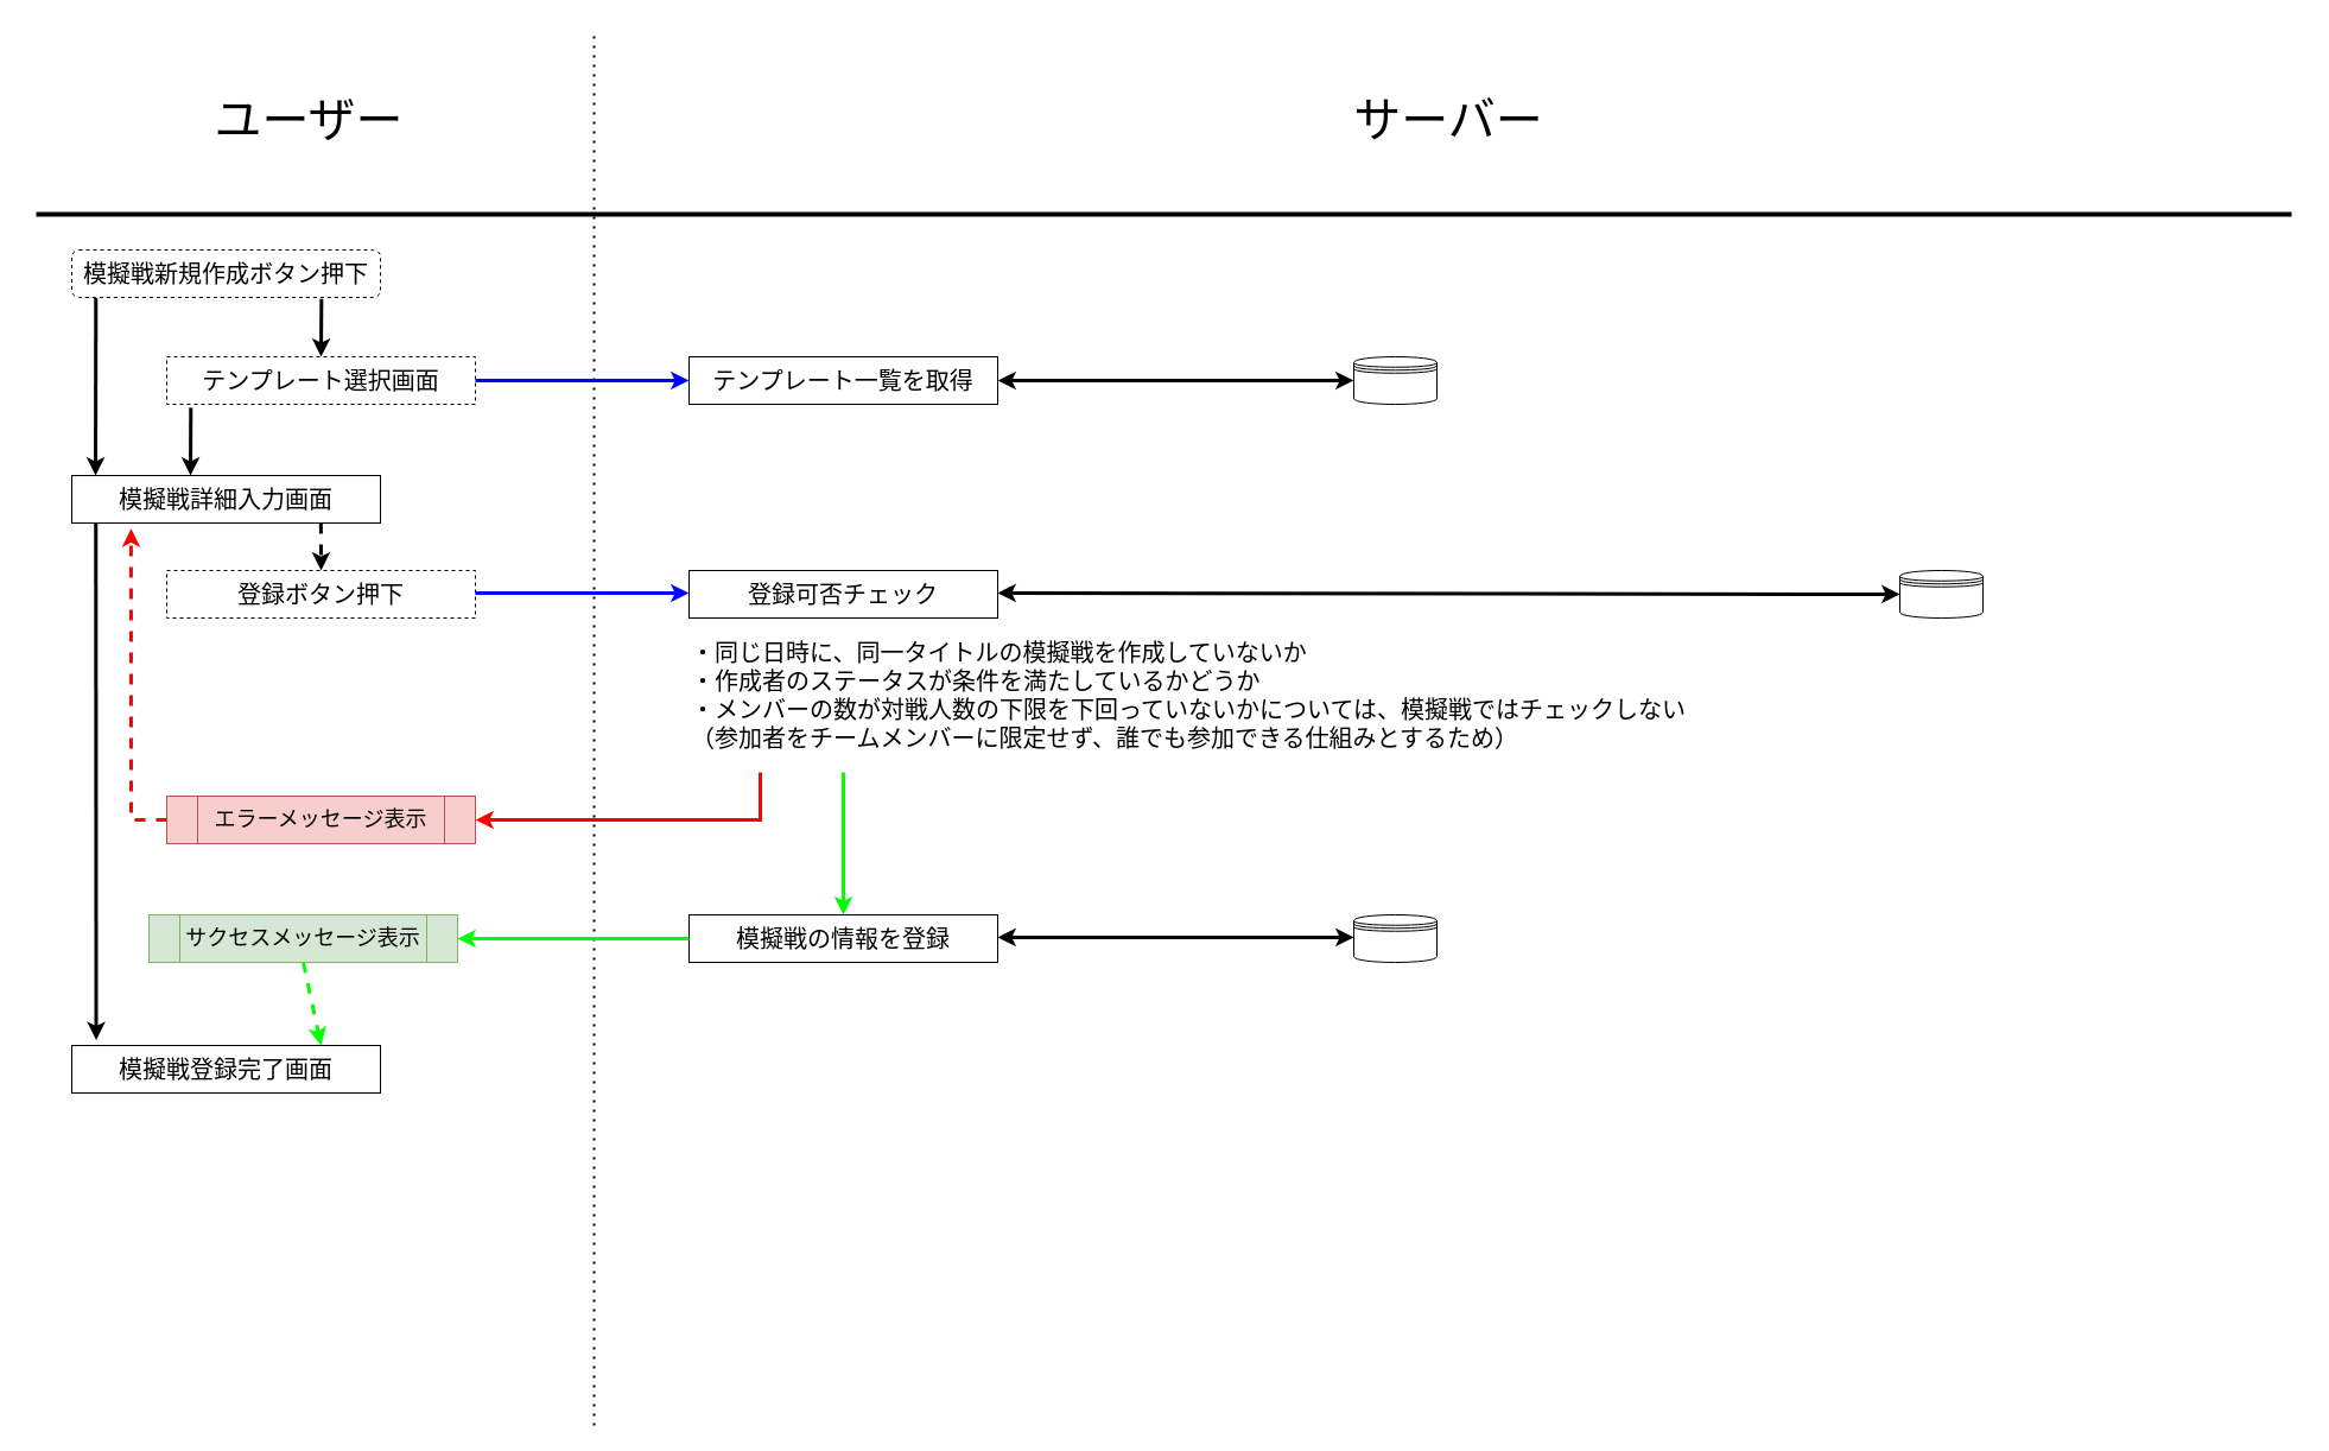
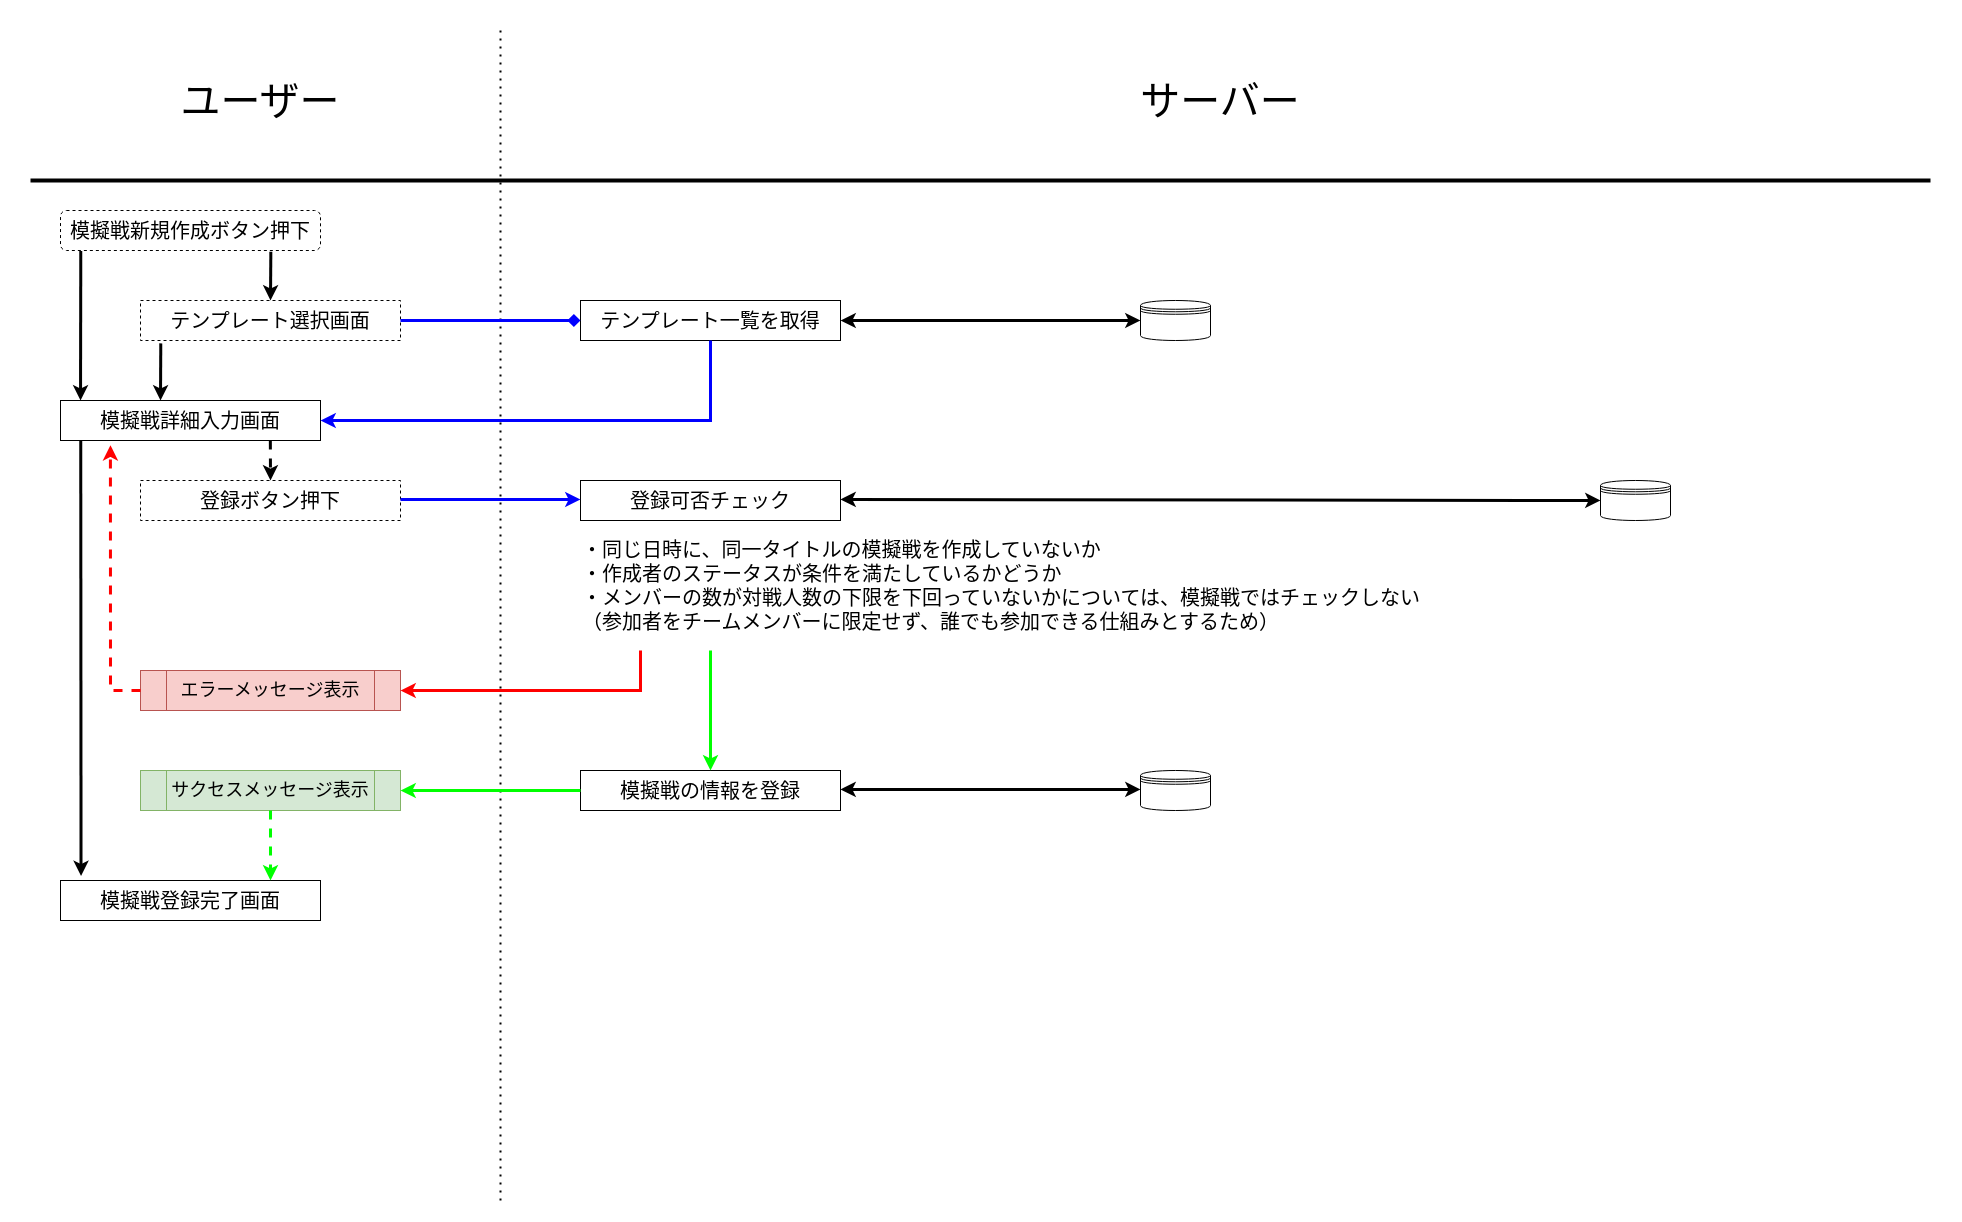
  <mxCell id="0" />
  <mxCell id="1" parent="0" />
  <mxCell id="2" value="" style="endArrow=none;html=1;rounded=0;strokeWidth=4;" parent="1" edge="1"><mxGeometry width="50" height="50" relative="1" as="geometry"><mxPoint x="30" y="180" as="sourcePoint" /><mxPoint x="1930" y="180" as="targetPoint" /></mxGeometry></mxCell>
  <mxCell id="3" value="" style="endArrow=none;dashed=1;html=1;dashPattern=1 3;strokeWidth=2;rounded=0;" parent="1" edge="1"><mxGeometry width="50" height="50" relative="1" as="geometry"><mxPoint x="500" y="1200" as="sourcePoint" /><mxPoint x="500" y="30" as="targetPoint" /></mxGeometry></mxCell>
  <mxCell id="4" value="ユーザー" style="text;html=1;strokeColor=none;fillColor=none;align=center;verticalAlign=middle;whiteSpace=wrap;rounded=0;fontSize=40;" parent="1" vertex="1"><mxGeometry width="480" height="160" as="geometry" x="20" y="20" /></mxCell>
  <mxCell id="5" value="サーバー" style="text;html=1;strokeColor=none;fillColor=none;align=center;verticalAlign=middle;whiteSpace=wrap;rounded=0;fontSize=40;" parent="1" vertex="1"><mxGeometry x="500" width="1440" height="160" as="geometry" y="20" /></mxCell>
  <mxCell id="6" value="模擬戦新規作成ボタン押下" style="whiteSpace=wrap;html=1;fontSize=20;dashed=1;rounded=1;" vertex="1" parent="1"><mxGeometry x="60" y="210" width="260" height="40" as="geometry" /></mxCell>
  <mxCell id="7" value="テンプレート選択画面" style="rounded=0;whiteSpace=wrap;html=1;fontSize=20;dashed=1;" vertex="1" parent="1"><mxGeometry x="140" y="300" width="260" height="40" as="geometry" /></mxCell>
  <mxCell id="8" value="" style="endArrow=classic;html=1;rounded=0;fontSize=20;strokeColor=#000000;strokeWidth=3;entryX=0.5;entryY=0;entryDx=0;entryDy=0;exitX=0.809;exitY=1.029;exitDx=0;exitDy=0;exitPerimeter=0;" edge="1" parent="1" source="6" target="7"><mxGeometry width="50" height="50" relative="1" as="geometry"><mxPoint x="350" y="210" as="sourcePoint" /><mxPoint x="570" y="310" as="targetPoint" /></mxGeometry></mxCell>
  <mxCell id="9" value="模擬戦詳細入力画面" style="rounded=0;whiteSpace=wrap;html=1;fontSize=20;" vertex="1" parent="1"><mxGeometry x="60" y="400" width="260" height="40" as="geometry" /></mxCell>
  <mxCell id="10" value="" style="endArrow=classic;html=1;rounded=0;fontSize=20;strokeColor=#000000;strokeWidth=3;entryX=0.077;entryY=0;entryDx=0;entryDy=0;entryPerimeter=0;exitX=0.078;exitY=1.014;exitDx=0;exitDy=0;exitPerimeter=0;" edge="1" parent="1" source="6" target="9"><mxGeometry width="50" height="50" relative="1" as="geometry"><mxPoint x="400" y="250" as="sourcePoint" /><mxPoint x="560" y="440" as="targetPoint" /></mxGeometry></mxCell>
  <mxCell id="11" value="" style="endArrow=classic;html=1;rounded=0;fontSize=20;strokeColor=#000000;strokeWidth=3;entryX=0.5;entryY=0;entryDx=0;entryDy=0;exitX=0.078;exitY=1.072;exitDx=0;exitDy=0;exitPerimeter=0;" edge="1" parent="1" source="7"><mxGeometry width="50" height="50" relative="1" as="geometry"><mxPoint x="160.34" y="351.16" as="sourcePoint" /><mxPoint x="160" y="400" as="targetPoint" /></mxGeometry></mxCell>
  <mxCell id="12" value="テンプレート一覧を取得" style="rounded=0;whiteSpace=wrap;html=1;fontSize=20;" vertex="1" parent="1"><mxGeometry x="580" y="300" width="260" height="40" as="geometry" /></mxCell>
- <mxCell id="13" value="" style="endArrow=classic;html=1;rounded=0;fontSize=15;strokeColor=#0000FF;strokeWidth=3;exitX=1;exitY=0.5;exitDx=0;exitDy=0;entryX=0;entryY=0.5;entryDx=0;entryDy=0;" edge="1" parent="1" source="7" target="12"><mxGeometry width="50" height="50" relative="1" as="geometry"><mxPoint x="620" y="470" as="sourcePoint" /><mxPoint x="720" y="390" as="targetPoint" /></mxGeometry></mxCell>
+ <mxCell id="13" value="" style="endArrow=diamond;html=1;rounded=0;fontSize=15;strokeColor=#0000FF;strokeWidth=3;exitX=1;exitY=0.5;exitDx=0;exitDy=0;entryX=0;entryY=0.5;entryDx=0;entryDy=0;" edge="1" parent="1" source="7" target="12"><mxGeometry width="50" height="50" relative="1" as="geometry"><mxPoint x="620" y="470" as="sourcePoint" /><mxPoint x="720" y="390" as="targetPoint" /></mxGeometry></mxCell>
  <mxCell id="14" value="" style="shape=datastore;whiteSpace=wrap;html=1;fontSize=15;" vertex="1" parent="1"><mxGeometry x="1140" y="300" width="70" height="40" as="geometry" /></mxCell>
  <mxCell id="15" value="" style="endArrow=classic;startArrow=classic;html=1;rounded=0;fontSize=15;strokeColor=#000000;strokeWidth=3;exitX=1;exitY=0.5;exitDx=0;exitDy=0;entryX=0;entryY=0.5;entryDx=0;entryDy=0;" edge="1" parent="1" source="12" target="14"><mxGeometry width="50" height="50" relative="1" as="geometry"><mxPoint x="1000" y="350" as="sourcePoint" /><mxPoint x="1050" y="300" as="targetPoint" /></mxGeometry></mxCell>
+ <mxCell id="16" value="" style="endArrow=classic;html=1;rounded=0;fontSize=15;strokeColor=#0000FF;strokeWidth=3;exitX=0.5;exitY=1;exitDx=0;exitDy=0;entryX=1;entryY=0.5;entryDx=0;entryDy=0;" edge="1" parent="1" source="12" target="9"><mxGeometry width="50" height="50" relative="1" as="geometry"><mxPoint x="790" y="510" as="sourcePoint" /><mxPoint x="840" y="460" as="targetPoint" /><Array as="points"><mxPoint x="710" y="420" /></Array></mxGeometry></mxCell>
  <mxCell id="17" value="登録ボタン押下" style="rounded=0;whiteSpace=wrap;html=1;fontSize=20;dashed=1;" vertex="1" parent="1"><mxGeometry x="140" y="480" width="260" height="40" as="geometry" /></mxCell>
  <mxCell id="18" value="登録可否チェック" style="rounded=0;whiteSpace=wrap;html=1;fontSize=20;" vertex="1" parent="1"><mxGeometry x="580" y="480" width="260" height="40" as="geometry" /></mxCell>
  <mxCell id="19" value="" style="endArrow=classic;html=1;rounded=0;fontSize=15;strokeColor=#0000FF;strokeWidth=3;exitX=1;exitY=0.5;exitDx=0;exitDy=0;entryX=0;entryY=0.5;entryDx=0;entryDy=0;" edge="1" parent="1"><mxGeometry width="50" height="50" relative="1" as="geometry"><mxPoint x="400" y="499" as="sourcePoint" /><mxPoint x="580" y="499" as="targetPoint" /></mxGeometry></mxCell>
  <mxCell id="20" value="・同じ日時に、同一タイトルの模擬戦を作成していないか&lt;br&gt;・作成者のステータスが条件を満たしているかどうか&lt;br&gt;・メンバーの数が対戦人数の下限を下回っていないかについては、模擬戦ではチェックしない&lt;br&gt;（参加者をチームメンバーに限定せず、誰でも参加できる仕組みとするため）" style="text;html=1;strokeColor=none;fillColor=none;align=left;verticalAlign=middle;whiteSpace=wrap;rounded=0;fontSize=20;" vertex="1" parent="1"><mxGeometry x="580" y="570" width="1010" height="30" as="geometry" /></mxCell>
  <mxCell id="21" value="エラーメッセージ表示" style="shape=process;whiteSpace=wrap;html=1;backgroundOutline=1;fontSize=18;fillColor=#f8cecc;strokeColor=#b85450;" vertex="1" parent="1"><mxGeometry x="140" y="670" width="260" height="40" as="geometry" /></mxCell>
  <mxCell id="22" value="" style="endArrow=classic;html=1;rounded=0;fontSize=20;strokeColor=#FF0000;strokeWidth=3;entryX=1;entryY=0.5;entryDx=0;entryDy=0;" edge="1" parent="1" target="21"><mxGeometry width="50" height="50" relative="1" as="geometry"><mxPoint x="640" y="650" as="sourcePoint" /><mxPoint x="840" y="400" as="targetPoint" /><Array as="points"><mxPoint x="640" y="690" /></Array></mxGeometry></mxCell>
  <mxCell id="23" value="" style="endArrow=classic;html=1;rounded=0;fontSize=20;strokeColor=#FF0000;strokeWidth=3;exitX=0;exitY=0.5;exitDx=0;exitDy=0;entryX=0.192;entryY=1.117;entryDx=0;entryDy=0;entryPerimeter=0;dashed=1;" edge="1" parent="1" source="21" target="9"><mxGeometry width="50" height="50" relative="1" as="geometry"><mxPoint x="660" y="310" as="sourcePoint" /><mxPoint x="710" y="260" as="targetPoint" /><Array as="points"><mxPoint x="110" y="690" /></Array></mxGeometry></mxCell>
  <mxCell id="24" value="" style="endArrow=classic;html=1;rounded=0;fontSize=20;strokeColor=#000000;strokeWidth=3;exitX=0.809;exitY=1.029;exitDx=0;exitDy=0;exitPerimeter=0;dashed=1;" edge="1" parent="1"><mxGeometry width="50" height="50" relative="1" as="geometry"><mxPoint x="269.84" y="440" as="sourcePoint" /><mxPoint x="270" y="480" as="targetPoint" /></mxGeometry></mxCell>
  <mxCell id="25" value="模擬戦の情報を登録" style="rounded=0;whiteSpace=wrap;html=1;fontSize=20;" vertex="1" parent="1"><mxGeometry x="580" y="770" width="260" height="40" as="geometry" /></mxCell>
  <mxCell id="26" value="" style="endArrow=classic;html=1;rounded=0;fontSize=20;strokeColor=#000000;strokeWidth=3;exitX=0.078;exitY=1.014;exitDx=0;exitDy=0;exitPerimeter=0;entryX=0.079;entryY=-0.113;entryDx=0;entryDy=0;entryPerimeter=0;" edge="1" parent="1" target="28"><mxGeometry width="50" height="50" relative="1" as="geometry"><mxPoint x="80.26" y="440" as="sourcePoint" /><mxPoint x="80" y="740" as="targetPoint" /></mxGeometry></mxCell>
- <mxCell id="27" value="サクセスメッセージ表示" style="shape=process;whiteSpace=wrap;html=1;backgroundOutline=1;fontSize=18;fillColor=#d5e8d4;strokeColor=#82b366;" vertex="1" parent="1"><mxGeometry x="125" y="770" width="260" height="40" as="geometry" /></mxCell>
+ <mxCell id="27" value="サクセスメッセージ表示" style="shape=process;whiteSpace=wrap;html=1;backgroundOutline=1;fontSize=18;fillColor=#d5e8d4;strokeColor=#82b366;" vertex="1" parent="1"><mxGeometry x="140" y="770" width="260" height="40" as="geometry" /></mxCell>
  <mxCell id="28" value="模擬戦登録完了画面" style="rounded=0;whiteSpace=wrap;html=1;fontSize=20;" vertex="1" parent="1"><mxGeometry x="60" y="880" width="260" height="40" as="geometry" /></mxCell>
  <mxCell id="29" value="" style="endArrow=classic;html=1;rounded=0;fontSize=18;strokeColor=#00FF00;strokeWidth=3;entryX=0.5;entryY=0;entryDx=0;entryDy=0;" edge="1" parent="1" target="25"><mxGeometry width="50" height="50" relative="1" as="geometry"><mxPoint x="710" y="650" as="sourcePoint" /><mxPoint x="640" y="600" as="targetPoint" /></mxGeometry></mxCell>
  <mxCell id="30" value="" style="endArrow=classic;html=1;rounded=0;fontSize=18;strokeColor=#00FF00;strokeWidth=3;entryX=1;entryY=0.5;entryDx=0;entryDy=0;exitX=0;exitY=0.5;exitDx=0;exitDy=0;" edge="1" parent="1" source="25" target="27"><mxGeometry width="50" height="50" relative="1" as="geometry"><mxPoint x="610" y="730" as="sourcePoint" /><mxPoint x="640" y="600" as="targetPoint" /></mxGeometry></mxCell>
  <mxCell id="31" value="" style="endArrow=classic;html=1;rounded=0;fontSize=18;strokeColor=#00FF00;strokeWidth=3;exitX=0.5;exitY=1;exitDx=0;exitDy=0;dashed=1;" edge="1" parent="1" source="27"><mxGeometry width="50" height="50" relative="1" as="geometry"><mxPoint x="255" y="820" as="sourcePoint" /><mxPoint x="270" y="880" as="targetPoint" /></mxGeometry></mxCell>
  <mxCell id="32" value="" style="shape=datastore;whiteSpace=wrap;html=1;fontSize=15;" vertex="1" parent="1"><mxGeometry x="1600" y="480" width="70" height="40" as="geometry" /></mxCell>
  <mxCell id="33" value="" style="shape=datastore;whiteSpace=wrap;html=1;fontSize=15;" vertex="1" parent="1"><mxGeometry x="1140" y="770" width="70" height="40" as="geometry" /></mxCell>
  <mxCell id="34" value="" style="endArrow=classic;startArrow=classic;html=1;rounded=0;fontSize=15;strokeColor=#000000;strokeWidth=3;exitX=1;exitY=0.5;exitDx=0;exitDy=0;entryX=0;entryY=0.5;entryDx=0;entryDy=0;" edge="1" parent="1"><mxGeometry width="50" height="50" relative="1" as="geometry"><mxPoint x="840" y="788.89" as="sourcePoint" /><mxPoint x="1140" y="788.89" as="targetPoint" /></mxGeometry></mxCell>
  <mxCell id="35" value="" style="endArrow=classic;startArrow=classic;html=1;rounded=0;fontSize=15;strokeColor=#000000;strokeWidth=3;exitX=1;exitY=0.5;exitDx=0;exitDy=0;entryX=0;entryY=0.5;entryDx=0;entryDy=0;" edge="1" parent="1" target="32"><mxGeometry width="50" height="50" relative="1" as="geometry"><mxPoint x="840" y="498.89" as="sourcePoint" /><mxPoint x="1140" y="498.89" as="targetPoint" /></mxGeometry></mxCell>
